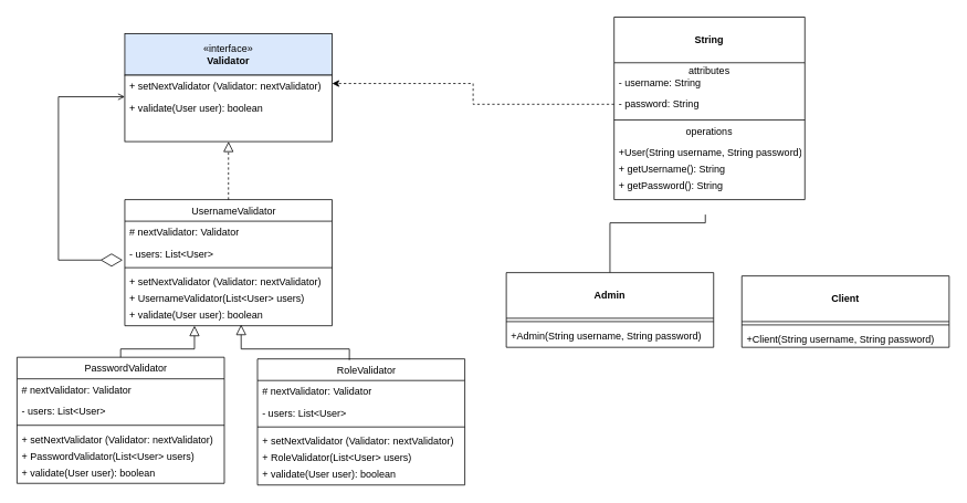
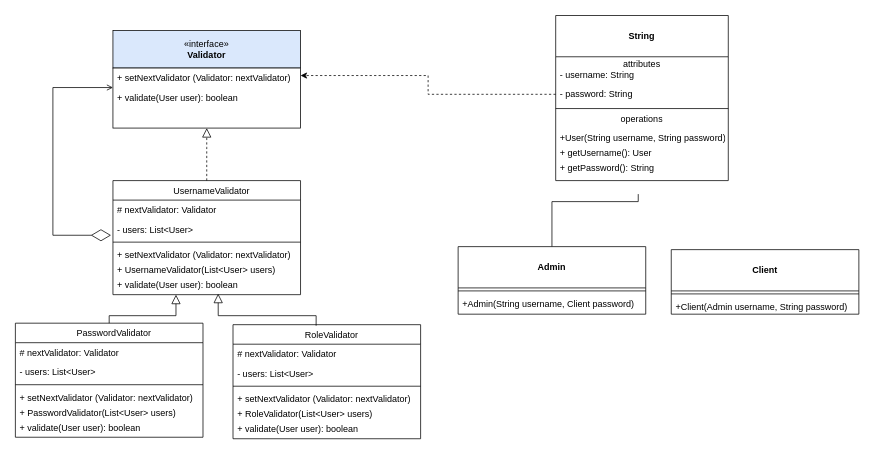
  <mxCell id="0" />
  <mxCell id="1" parent="0" />
  <mxCell id="2" value="    UsernameValidator" style="swimlane;fontStyle=0;align=center;verticalAlign=top;childLayout=stackLayout;horizontal=1;startSize=26;horizontalStack=0;resizeParent=1;resizeLast=0;collapsible=1;marginBottom=0;rounded=0;shadow=0;strokeWidth=1;" parent="1" vertex="1"><mxGeometry x="150" y="240" width="250" height="152" as="geometry"><mxRectangle x="130" y="380" width="160" height="26" as="alternateBounds" /></mxGeometry></mxCell>
  <mxCell id="3" value="# nextValidator: Validator" style="text;align=left;verticalAlign=top;spacingLeft=4;spacingRight=4;overflow=hidden;rotatable=0;points=[[0,0.5],[1,0.5]];portConstraint=eastwest;" parent="2" vertex="1"><mxGeometry y="26" width="250" height="26" as="geometry" /></mxCell>
  <mxCell id="4" value="- users: List&lt;User&gt; " style="text;align=left;verticalAlign=top;spacingLeft=4;spacingRight=4;overflow=hidden;rotatable=0;points=[[0,0.5],[1,0.5]];portConstraint=eastwest;" vertex="1" parent="2"><mxGeometry y="52" width="250" height="26" as="geometry" /></mxCell>
  <mxCell id="5" value="" style="line;html=1;strokeWidth=1;align=left;verticalAlign=middle;spacingTop=-1;spacingLeft=3;spacingRight=3;rotatable=0;labelPosition=right;points=[];portConstraint=eastwest;" parent="2" vertex="1"><mxGeometry y="78" width="250" height="8" as="geometry" /></mxCell>
  <mxCell id="6" value="+ setNextValidator (Validator: nextValidator)" style="text;align=left;verticalAlign=top;spacingLeft=4;spacingRight=4;overflow=hidden;rotatable=0;points=[[0,0.5],[1,0.5]];portConstraint=eastwest;rounded=0;shadow=0;html=0;" vertex="1" parent="2"><mxGeometry y="86" width="250" height="20" as="geometry" /></mxCell>
  <mxCell id="7" value="+ UsernameValidator(List&lt;User&gt; users)" style="text;align=left;verticalAlign=top;spacingLeft=4;spacingRight=4;overflow=hidden;rotatable=0;points=[[0,0.5],[1,0.5]];portConstraint=eastwest;rounded=0;shadow=0;html=0;" vertex="1" parent="2"><mxGeometry y="106" width="250" height="20" as="geometry" /></mxCell>
  <mxCell id="8" value="+ validate(User user): boolean " style="text;align=left;verticalAlign=top;spacingLeft=4;spacingRight=4;overflow=hidden;rotatable=0;points=[[0,0.5],[1,0.5]];portConstraint=eastwest;rounded=0;shadow=0;html=0;" vertex="1" parent="2"><mxGeometry y="126" width="250" height="26" as="geometry" /></mxCell>
  <mxCell id="9" value="«interface»&lt;br&gt;&lt;b&gt;Validator&lt;/b&gt;" style="html=1;whiteSpace=wrap;fillColor=#dae8fc;" vertex="1" parent="1"><mxGeometry x="150" y="40" width="250" height="50" as="geometry" /></mxCell>
  <mxCell id="10" value="" style="rounded=0;whiteSpace=wrap;html=1;" vertex="1" parent="1"><mxGeometry x="150" y="90" width="250" height="80" as="geometry" /></mxCell>
  <mxCell id="11" value="+ setNextValidator (Validator: nextValidator)" style="text;align=left;verticalAlign=top;spacingLeft=4;spacingRight=4;overflow=hidden;rotatable=0;points=[[0,0.5],[1,0.5]];portConstraint=eastwest;rounded=0;shadow=0;html=0;" vertex="1" parent="1"><mxGeometry x="150" y="90" width="250" height="20" as="geometry" /></mxCell>
  <mxCell id="12" value="+ validate(User user): boolean " style="text;align=left;verticalAlign=top;spacingLeft=4;spacingRight=4;overflow=hidden;rotatable=0;points=[[0,0.5],[1,0.5]];portConstraint=eastwest;rounded=0;shadow=0;html=0;" parent="1" vertex="1"><mxGeometry x="150" y="116" width="250" height="26" as="geometry" /></mxCell>
  <mxCell id="13" value="    PasswordValidator" style="swimlane;fontStyle=0;align=center;verticalAlign=top;childLayout=stackLayout;horizontal=1;startSize=26;horizontalStack=0;resizeParent=1;resizeLast=0;collapsible=1;marginBottom=0;rounded=0;shadow=0;strokeWidth=1;" vertex="1" parent="1"><mxGeometry x="20" y="430" width="250" height="152" as="geometry"><mxRectangle x="130" y="380" width="160" height="26" as="alternateBounds" /></mxGeometry></mxCell>
  <mxCell id="14" value="# nextValidator: Validator" style="text;align=left;verticalAlign=top;spacingLeft=4;spacingRight=4;overflow=hidden;rotatable=0;points=[[0,0.5],[1,0.5]];portConstraint=eastwest;" vertex="1" parent="13"><mxGeometry y="26" width="250" height="26" as="geometry" /></mxCell>
  <mxCell id="15" value="- users: List&lt;User&gt; " style="text;align=left;verticalAlign=top;spacingLeft=4;spacingRight=4;overflow=hidden;rotatable=0;points=[[0,0.5],[1,0.5]];portConstraint=eastwest;" vertex="1" parent="13"><mxGeometry y="52" width="250" height="26" as="geometry" /></mxCell>
  <mxCell id="16" value="" style="line;html=1;strokeWidth=1;align=left;verticalAlign=middle;spacingTop=-1;spacingLeft=3;spacingRight=3;rotatable=0;labelPosition=right;points=[];portConstraint=eastwest;" vertex="1" parent="13"><mxGeometry y="78" width="250" height="8" as="geometry" /></mxCell>
  <mxCell id="17" value="+ setNextValidator (Validator: nextValidator)" style="text;align=left;verticalAlign=top;spacingLeft=4;spacingRight=4;overflow=hidden;rotatable=0;points=[[0,0.5],[1,0.5]];portConstraint=eastwest;rounded=0;shadow=0;html=0;" vertex="1" parent="13"><mxGeometry y="86" width="250" height="20" as="geometry" /></mxCell>
  <mxCell id="18" value="+ PasswordValidator(List&lt;User&gt; users)" style="text;align=left;verticalAlign=top;spacingLeft=4;spacingRight=4;overflow=hidden;rotatable=0;points=[[0,0.5],[1,0.5]];portConstraint=eastwest;rounded=0;shadow=0;html=0;" vertex="1" parent="13"><mxGeometry y="106" width="250" height="20" as="geometry" /></mxCell>
  <mxCell id="19" value="+ validate(User user): boolean " style="text;align=left;verticalAlign=top;spacingLeft=4;spacingRight=4;overflow=hidden;rotatable=0;points=[[0,0.5],[1,0.5]];portConstraint=eastwest;rounded=0;shadow=0;html=0;" vertex="1" parent="13"><mxGeometry y="126" width="250" height="26" as="geometry" /></mxCell>
  <mxCell id="20" value="    RoleValidator" style="swimlane;fontStyle=0;align=center;verticalAlign=top;childLayout=stackLayout;horizontal=1;startSize=26;horizontalStack=0;resizeParent=1;resizeLast=0;collapsible=1;marginBottom=0;rounded=0;shadow=0;strokeWidth=1;" vertex="1" parent="1"><mxGeometry x="310" y="432" width="250" height="152" as="geometry"><mxRectangle x="130" y="380" width="160" height="26" as="alternateBounds" /></mxGeometry></mxCell>
  <mxCell id="21" value="# nextValidator: Validator" style="text;align=left;verticalAlign=top;spacingLeft=4;spacingRight=4;overflow=hidden;rotatable=0;points=[[0,0.5],[1,0.5]];portConstraint=eastwest;" vertex="1" parent="20"><mxGeometry y="26" width="250" height="26" as="geometry" /></mxCell>
  <mxCell id="22" value="- users: List&lt;User&gt; " style="text;align=left;verticalAlign=top;spacingLeft=4;spacingRight=4;overflow=hidden;rotatable=0;points=[[0,0.5],[1,0.5]];portConstraint=eastwest;" vertex="1" parent="20"><mxGeometry y="52" width="250" height="26" as="geometry" /></mxCell>
  <mxCell id="23" value="" style="line;html=1;strokeWidth=1;align=left;verticalAlign=middle;spacingTop=-1;spacingLeft=3;spacingRight=3;rotatable=0;labelPosition=right;points=[];portConstraint=eastwest;" vertex="1" parent="20"><mxGeometry y="78" width="250" height="8" as="geometry" /></mxCell>
  <mxCell id="24" value="+ setNextValidator (Validator: nextValidator)" style="text;align=left;verticalAlign=top;spacingLeft=4;spacingRight=4;overflow=hidden;rotatable=0;points=[[0,0.5],[1,0.5]];portConstraint=eastwest;rounded=0;shadow=0;html=0;" vertex="1" parent="20"><mxGeometry y="86" width="250" height="20" as="geometry" /></mxCell>
  <mxCell id="25" value="+ RoleValidator(List&lt;User&gt; users)" style="text;align=left;verticalAlign=top;spacingLeft=4;spacingRight=4;overflow=hidden;rotatable=0;points=[[0,0.5],[1,0.5]];portConstraint=eastwest;rounded=0;shadow=0;html=0;" vertex="1" parent="20"><mxGeometry y="106" width="250" height="20" as="geometry" /></mxCell>
  <mxCell id="26" value="+ validate(User user): boolean " style="text;align=left;verticalAlign=top;spacingLeft=4;spacingRight=4;overflow=hidden;rotatable=0;points=[[0,0.5],[1,0.5]];portConstraint=eastwest;rounded=0;shadow=0;html=0;" vertex="1" parent="20"><mxGeometry y="126" width="250" height="26" as="geometry" /></mxCell>
  <mxCell id="27" value="&lt;br&gt;&lt;b&gt;String&lt;/b&gt;" style="swimlane;fontStyle=0;align=center;verticalAlign=top;childLayout=stackLayout;horizontal=1;startSize=55;horizontalStack=0;resizeParent=1;resizeParentMax=0;resizeLast=0;collapsible=0;marginBottom=0;html=1;whiteSpace=wrap;" vertex="1" parent="1"><mxGeometry x="740" y="20" width="230" height="220" as="geometry" /></mxCell>
  <mxCell id="28" value="attributes" style="text;html=1;strokeColor=none;fillColor=none;align=center;verticalAlign=middle;spacingLeft=4;spacingRight=4;overflow=hidden;rotatable=0;points=[[0,0.5],[1,0.5]];portConstraint=eastwest;whiteSpace=wrap;" vertex="1" parent="27"><mxGeometry y="55" width="230" height="15" as="geometry" /></mxCell>
  <mxCell id="29" value="- username: String" style="text;html=1;strokeColor=none;fillColor=none;align=left;verticalAlign=middle;spacingLeft=4;spacingRight=4;overflow=hidden;rotatable=0;points=[[0,0.5],[1,0.5]];portConstraint=eastwest;whiteSpace=wrap;" vertex="1" parent="27"><mxGeometry y="70" width="230" height="20" as="geometry" /></mxCell>
  <mxCell id="30" value="- password: String" style="text;html=1;strokeColor=none;fillColor=none;align=left;verticalAlign=middle;spacingLeft=4;spacingRight=4;overflow=hidden;rotatable=0;points=[[0,0.5],[1,0.5]];portConstraint=eastwest;whiteSpace=wrap;" vertex="1" parent="27"><mxGeometry y="90" width="230" height="30" as="geometry" /></mxCell>
  <mxCell id="31" value="" style="line;strokeWidth=1;fillColor=none;align=left;verticalAlign=middle;spacingTop=-1;spacingLeft=3;spacingRight=3;rotatable=0;labelPosition=right;points=[];portConstraint=eastwest;" vertex="1" parent="27"><mxGeometry y="120" width="230" height="8" as="geometry" /></mxCell>
  <mxCell id="32" value="operations" style="text;html=1;strokeColor=none;fillColor=none;align=center;verticalAlign=middle;spacingLeft=4;spacingRight=4;overflow=hidden;rotatable=0;points=[[0,0.5],[1,0.5]];portConstraint=eastwest;whiteSpace=wrap;" vertex="1" parent="27"><mxGeometry y="128" width="230" height="22" as="geometry" /></mxCell>
  <mxCell id="33" value="+User(String username, String password)" style="text;align=left;verticalAlign=top;spacingLeft=4;spacingRight=4;overflow=hidden;rotatable=0;points=[[0,0.5],[1,0.5]];portConstraint=eastwest;rounded=0;shadow=0;html=0;" vertex="1" parent="27"><mxGeometry y="150" width="230" height="20" as="geometry" /></mxCell>
- <mxCell id="34" value="+ getUsername(): String" style="text;align=left;verticalAlign=top;spacingLeft=4;spacingRight=4;overflow=hidden;rotatable=0;points=[[0,0.5],[1,0.5]];portConstraint=eastwest;rounded=0;shadow=0;html=0;" vertex="1" parent="27"><mxGeometry y="170" width="230" height="20" as="geometry" /></mxCell>
+ <mxCell id="34" value="+ getUsername(): User" style="text;align=left;verticalAlign=top;spacingLeft=4;spacingRight=4;overflow=hidden;rotatable=0;points=[[0,0.5],[1,0.5]];portConstraint=eastwest;rounded=0;shadow=0;html=0;" vertex="1" parent="27"><mxGeometry y="170" width="230" height="20" as="geometry" /></mxCell>
  <mxCell id="35" value="+ getPassword(): String" style="text;align=left;verticalAlign=top;spacingLeft=4;spacingRight=4;overflow=hidden;rotatable=0;points=[[0,0.5],[1,0.5]];portConstraint=eastwest;rounded=0;shadow=0;html=0;" vertex="1" parent="27"><mxGeometry y="190" width="230" height="30" as="geometry" /></mxCell>
  <mxCell id="36" value="&lt;br style=&quot;border-color: var(--border-color);&quot;&gt;&lt;b style=&quot;border-color: var(--border-color);&quot;&gt;Client&lt;/b&gt;" style="swimlane;fontStyle=0;align=center;verticalAlign=top;childLayout=stackLayout;horizontal=1;startSize=55;horizontalStack=0;resizeParent=1;resizeParentMax=0;resizeLast=0;collapsible=0;marginBottom=0;html=1;whiteSpace=wrap;" vertex="1" parent="1"><mxGeometry x="894" y="332" width="250" height="86" as="geometry" /></mxCell>
  <mxCell id="37" value="" style="line;strokeWidth=1;fillColor=none;align=left;verticalAlign=middle;spacingTop=-1;spacingLeft=3;spacingRight=3;rotatable=0;labelPosition=right;points=[];portConstraint=eastwest;" vertex="1" parent="36"><mxGeometry y="55" width="250" height="8" as="geometry" /></mxCell>
- <mxCell id="38" value="+Client(String username, String password) " style="text;align=left;verticalAlign=top;spacingLeft=4;spacingRight=4;overflow=hidden;rotatable=0;points=[[0,0.5],[1,0.5]];portConstraint=eastwest;rounded=0;shadow=0;html=0;" vertex="1" parent="36"><mxGeometry y="63" width="250" height="23" as="geometry" /></mxCell>
+ <mxCell id="38" value="+Client(Admin username, String password) " style="text;align=left;verticalAlign=top;spacingLeft=4;spacingRight=4;overflow=hidden;rotatable=0;points=[[0,0.5],[1,0.5]];portConstraint=eastwest;rounded=0;shadow=0;html=0;" vertex="1" parent="36"><mxGeometry y="63" width="250" height="23" as="geometry" /></mxCell>
  <mxCell id="39" value="" style="edgeStyle=orthogonalEdgeStyle;rounded=0;orthogonalLoop=1;jettySize=auto;html=1;endArrow=none;endFill=0;" edge="1" parent="1" source="40"><mxGeometry relative="1" as="geometry"><mxPoint x="850" y="258" as="targetPoint" /><Array as="points"><mxPoint x="735" y="268" /><mxPoint x="850" y="268" /></Array></mxGeometry></mxCell>
  <mxCell id="40" value="&lt;br style=&quot;border-color: var(--border-color);&quot;&gt;&lt;b style=&quot;border-color: var(--border-color);&quot;&gt;Admin&lt;/b&gt;" style="swimlane;fontStyle=0;align=center;verticalAlign=top;childLayout=stackLayout;horizontal=1;startSize=55;horizontalStack=0;resizeParent=1;resizeParentMax=0;resizeLast=0;collapsible=0;marginBottom=0;html=1;whiteSpace=wrap;" vertex="1" parent="1"><mxGeometry x="610" y="328" width="250" height="90" as="geometry" /></mxCell>
  <mxCell id="41" value="" style="line;strokeWidth=1;fillColor=none;align=left;verticalAlign=middle;spacingTop=-1;spacingLeft=3;spacingRight=3;rotatable=0;labelPosition=right;points=[];portConstraint=eastwest;" vertex="1" parent="40"><mxGeometry y="55" width="250" height="8" as="geometry" /></mxCell>
- <mxCell id="42" value="+Admin(String username, String password)" style="text;align=left;verticalAlign=top;spacingLeft=4;spacingRight=4;overflow=hidden;rotatable=0;points=[[0,0.5],[1,0.5]];portConstraint=eastwest;rounded=0;shadow=0;html=0;" vertex="1" parent="40"><mxGeometry y="63" width="250" height="27" as="geometry" /></mxCell>
+ <mxCell id="42" value="+Admin(String username, Client password)" style="text;align=left;verticalAlign=top;spacingLeft=4;spacingRight=4;overflow=hidden;rotatable=0;points=[[0,0.5],[1,0.5]];portConstraint=eastwest;rounded=0;shadow=0;html=0;" vertex="1" parent="40"><mxGeometry y="63" width="250" height="27" as="geometry" /></mxCell>
  <mxCell id="43" value="" style="endArrow=diamondThin;endFill=0;endSize=24;html=1;rounded=0;exitX=0;exitY=0.5;exitDx=0;exitDy=0;edgeStyle=elbowEdgeStyle;entryX=-0.01;entryY=0.801;entryDx=0;entryDy=0;entryPerimeter=0;strokeColor=#000000;startArrow=open;startFill=0;" edge="1" parent="1" target="4"><mxGeometry width="160" relative="1" as="geometry"><mxPoint x="150" y="116" as="sourcePoint" /><mxPoint x="80" y="300" as="targetPoint" /><Array as="points"><mxPoint x="70" y="210" /></Array></mxGeometry></mxCell>
  <mxCell id="44" value="" style="endArrow=block;endSize=10;endFill=0;shadow=0;strokeWidth=1;rounded=0;edgeStyle=elbowEdgeStyle;elbow=vertical;entryX=0.5;entryY=1;entryDx=0;entryDy=0;exitX=0.5;exitY=0;exitDx=0;exitDy=0;dashed=1;" edge="1" parent="1" source="2" target="10"><mxGeometry width="160" relative="1" as="geometry"><mxPoint x="429" y="260" as="sourcePoint" /><mxPoint x="260" y="170" as="targetPoint" /><Array as="points"><mxPoint x="350" y="196" /></Array></mxGeometry></mxCell>
  <mxCell id="45" value="" style="endArrow=block;endSize=10;endFill=0;shadow=0;strokeWidth=1;rounded=0;elbow=vertical;edgeStyle=orthogonalEdgeStyle;exitX=0.5;exitY=0;exitDx=0;exitDy=0;" edge="1" parent="1" source="13" target="8"><mxGeometry width="160" relative="1" as="geometry"><mxPoint x="267" y="420" as="sourcePoint" /><mxPoint x="300" y="450" as="targetPoint" /><Array as="points"><mxPoint x="145" y="420" /><mxPoint x="234" y="420" /></Array></mxGeometry></mxCell>
  <mxCell id="46" value="" style="endArrow=block;endSize=10;endFill=0;shadow=0;strokeWidth=1;rounded=0;elbow=vertical;edgeStyle=orthogonalEdgeStyle;exitX=0.443;exitY=0.009;exitDx=0;exitDy=0;exitPerimeter=0;entryX=0.561;entryY=0.95;entryDx=0;entryDy=0;entryPerimeter=0;" edge="1" parent="1" source="20" target="8"><mxGeometry width="160" relative="1" as="geometry"><mxPoint x="400.04" y="416" as="sourcePoint" /><mxPoint x="290" y="400" as="targetPoint" /><Array as="points"><mxPoint x="421" y="420" /><mxPoint x="290" y="420" /></Array></mxGeometry></mxCell>
  <mxCell id="47" value="" style="edgeStyle=orthogonalEdgeStyle;rounded=0;orthogonalLoop=1;jettySize=auto;html=1;dashed=1;exitX=0;exitY=0.5;exitDx=0;exitDy=0;entryX=1;entryY=0.5;entryDx=0;entryDy=0;" edge="1" parent="1" source="30" target="11"><mxGeometry relative="1" as="geometry"><mxPoint x="990" y="145" as="sourcePoint" /><mxPoint x="940" y="122" as="targetPoint" /></mxGeometry></mxCell>
